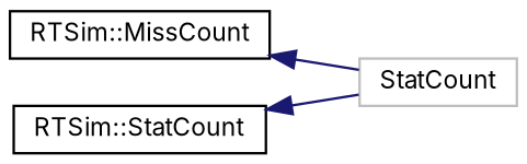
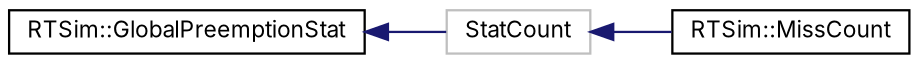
  digraph {
    fontname=Inter
    rankdir=LR
    node [color=black fillcolor=white fontname=Inter fontsize=10 shape=record style=filled]
    edge [color=midnightblue dir=back fontname=Inter fontsize=10 labelfontname=Helvetica labelfontsize=10 style=solid]
    n1 [color=grey75 height=0.2 label=StatCount width=0.4]
    n2 [height=0.2 label="RTSim::MissCount" width=0.4]
-   n3 [height=0.2 label="RTSim::StatCount" width=0.4]
-   n2 -> n1
+   n3 [height=0.2 label="RTSim::GlobalPreemptionStat" width=0.4]
+   n1 -> n2
    n3 -> n1
  }
